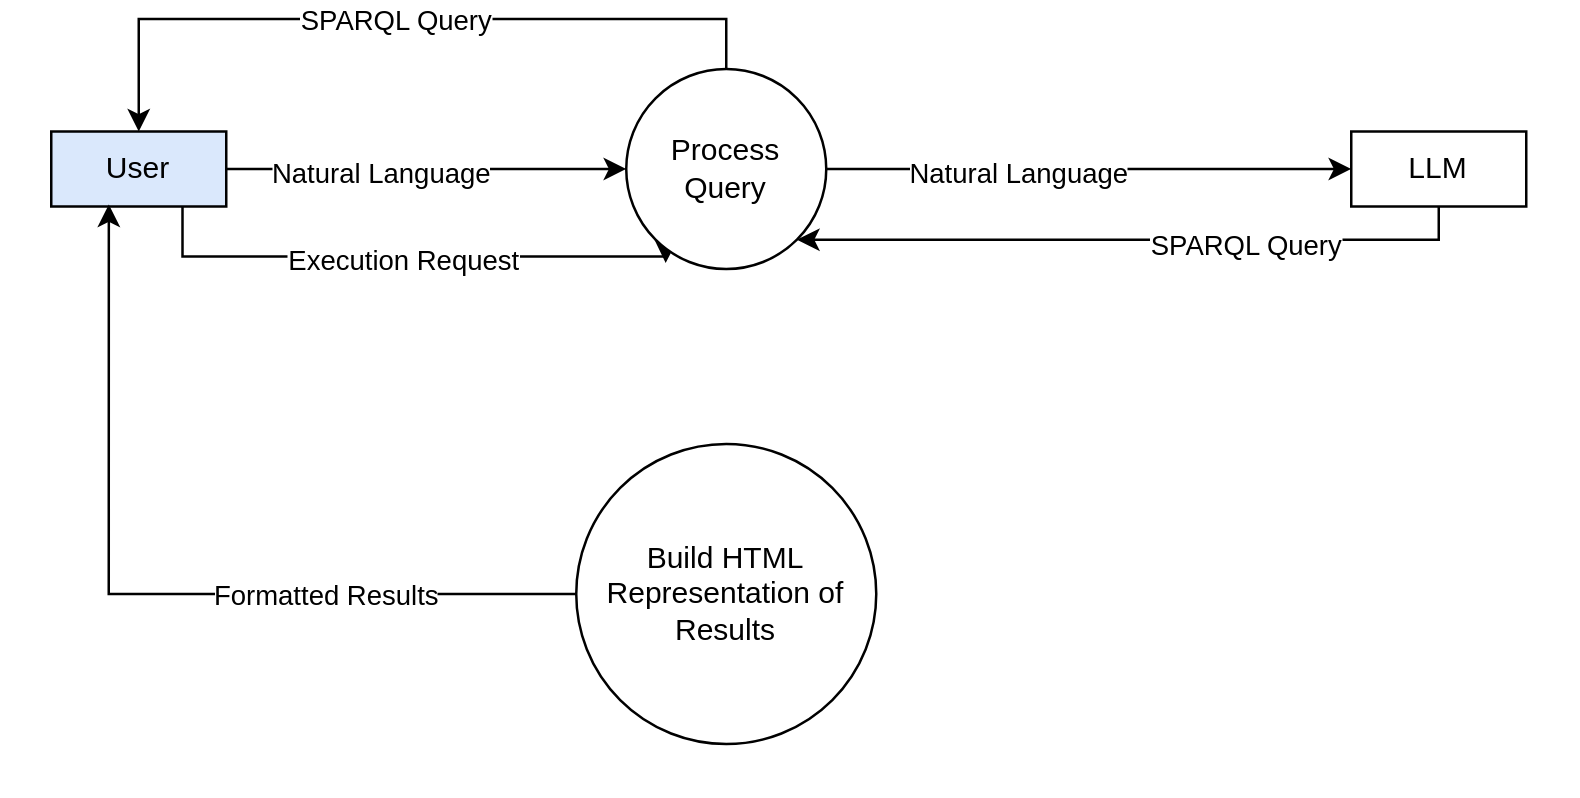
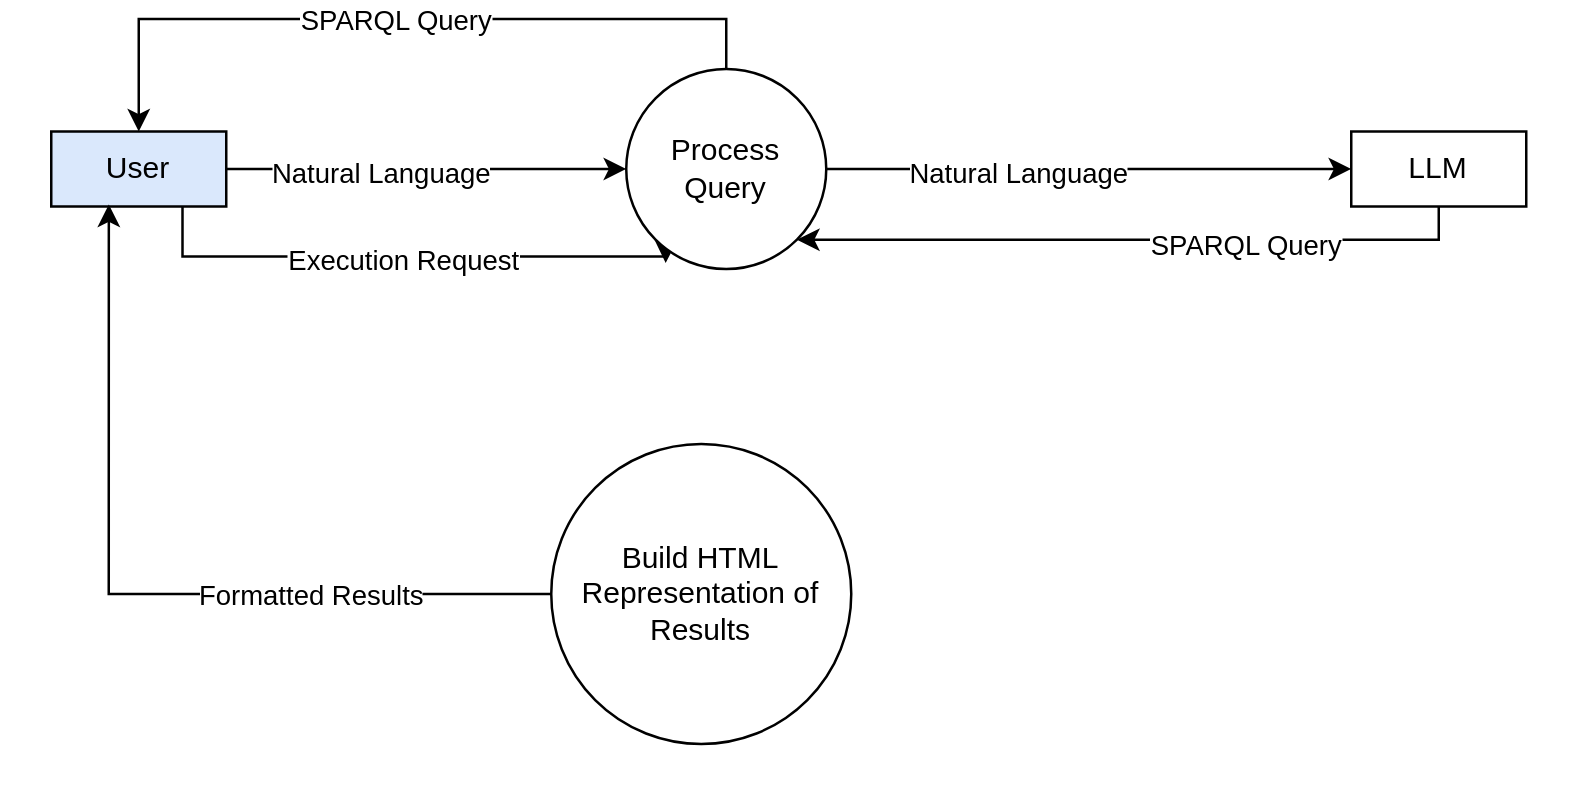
  <mxCell id="0" />
  <mxCell id="1" parent="0" />
  <mxCell id="2" style="edgeStyle=orthogonalEdgeStyle;rounded=0;orthogonalLoop=1;jettySize=auto;html=1;exitX=1;exitY=0.5;exitDx=0;exitDy=0;entryX=0;entryY=0.5;entryDx=0;entryDy=0;" edge="1" parent="1" source="6" target="11"><mxGeometry relative="1" as="geometry"><Array as="points"><mxPoint x="230" y="60" /><mxPoint x="230" y="60" /></Array></mxGeometry></mxCell>
  <mxCell id="3" value="Natural Language" style="edgeLabel;html=1;align=center;verticalAlign=middle;resizable=0;points=[];" vertex="1" connectable="0" parent="2"><mxGeometry x="-0.238" y="-1" relative="1" as="geometry"><mxPoint as="offset" /></mxGeometry></mxCell>
  <mxCell id="4" style="edgeStyle=orthogonalEdgeStyle;rounded=0;orthogonalLoop=1;jettySize=auto;html=1;exitX=0.75;exitY=1;exitDx=0;exitDy=0;entryX=0.197;entryY=0.97;entryDx=0;entryDy=0;entryPerimeter=0;" edge="1" parent="1" source="6" target="11"><mxGeometry relative="1" as="geometry"><Array as="points"><mxPoint x="73" y="95" /><mxPoint x="266" y="95" /></Array></mxGeometry></mxCell>
  <mxCell id="5" value="Execution Request" style="edgeLabel;html=1;align=center;verticalAlign=middle;resizable=0;points=[];" vertex="1" connectable="0" parent="4"><mxGeometry x="-0.168" y="-1" relative="1" as="geometry"><mxPoint x="18" as="offset" /></mxGeometry></mxCell>
  <mxCell id="6" value="User" style="html=1;dashed=0;whiteSpace=wrap;fillColor=#dae8fc;" vertex="1" parent="1"><mxGeometry x="20" y="45" width="70" height="30" as="geometry" /></mxCell>
  <mxCell id="7" style="edgeStyle=orthogonalEdgeStyle;rounded=0;orthogonalLoop=1;jettySize=auto;html=1;exitX=1;exitY=0.5;exitDx=0;exitDy=0;entryX=0;entryY=0.5;entryDx=0;entryDy=0;" edge="1" parent="1" source="11" target="14"><mxGeometry relative="1" as="geometry" /></mxCell>
  <mxCell id="8" value="Natural Language" style="edgeLabel;html=1;align=center;verticalAlign=middle;resizable=0;points=[];" vertex="1" connectable="0" parent="7"><mxGeometry x="-0.278" y="-1" relative="1" as="geometry"><mxPoint as="offset" /></mxGeometry></mxCell>
  <mxCell id="9" style="edgeStyle=orthogonalEdgeStyle;rounded=0;orthogonalLoop=1;jettySize=auto;html=1;exitX=0.5;exitY=0;exitDx=0;exitDy=0;entryX=0.5;entryY=0;entryDx=0;entryDy=0;" edge="1" parent="1" source="11" target="6"><mxGeometry relative="1" as="geometry" /></mxCell>
  <mxCell id="10" value="SPARQL Query" style="edgeLabel;html=1;align=center;verticalAlign=middle;resizable=0;points=[];" vertex="1" connectable="0" parent="9"><mxGeometry x="0.017" relative="1" as="geometry"><mxPoint as="offset" /></mxGeometry></mxCell>
  <mxCell id="11" value="Process Query" style="ellipse;whiteSpace=wrap;html=1;aspect=fixed;" vertex="1" parent="1"><mxGeometry x="250" y="20" width="80" height="80" as="geometry" /></mxCell>
  <mxCell id="12" style="edgeStyle=orthogonalEdgeStyle;rounded=0;orthogonalLoop=1;jettySize=auto;html=1;entryX=1;entryY=1;entryDx=0;entryDy=0;" edge="1" parent="1" source="14" target="11"><mxGeometry relative="1" as="geometry"><Array as="points"><mxPoint x="575" y="88" /></Array></mxGeometry></mxCell>
  <mxCell id="13" value="SPARQL Query" style="edgeLabel;html=1;align=center;verticalAlign=middle;resizable=0;points=[];" vertex="1" connectable="0" parent="12"><mxGeometry x="-0.327" y="2" relative="1" as="geometry"><mxPoint as="offset" /></mxGeometry></mxCell>
  <mxCell id="14" value="LLM" style="html=1;dashed=0;whiteSpace=wrap;" vertex="1" parent="1"><mxGeometry x="540" y="45" width="70" height="30" as="geometry" /></mxCell>
  <mxCell id="15" style="edgeStyle=orthogonalEdgeStyle;rounded=0;orthogonalLoop=1;jettySize=auto;html=1;exitX=0;exitY=0.5;exitDx=0;exitDy=0;entryX=0.329;entryY=0.972;entryDx=0;entryDy=0;entryPerimeter=0;" edge="1" parent="1" source="17" target="6"><mxGeometry relative="1" as="geometry" /></mxCell>
  <mxCell id="16" value="Formatted Results" style="edgeLabel;html=1;align=center;verticalAlign=middle;resizable=0;points=[];" vertex="1" connectable="0" parent="15"><mxGeometry x="-0.227" y="-3" relative="1" as="geometry"><mxPoint x="32" y="3" as="offset" /></mxGeometry></mxCell>
- <mxCell id="17" value="Build HTML Representation of Results" style="ellipse;whiteSpace=wrap;html=1;aspect=fixed;" vertex="1" parent="1"><mxGeometry x="230" y="170" width="120" height="120" as="geometry" /></mxCell>
+ <mxCell id="17" value="Build HTML Representation of Results" style="ellipse;whiteSpace=wrap;html=1;aspect=fixed;" vertex="1" parent="1"><mxGeometry x="220" y="170" width="120" height="120" as="geometry" /></mxCell>
